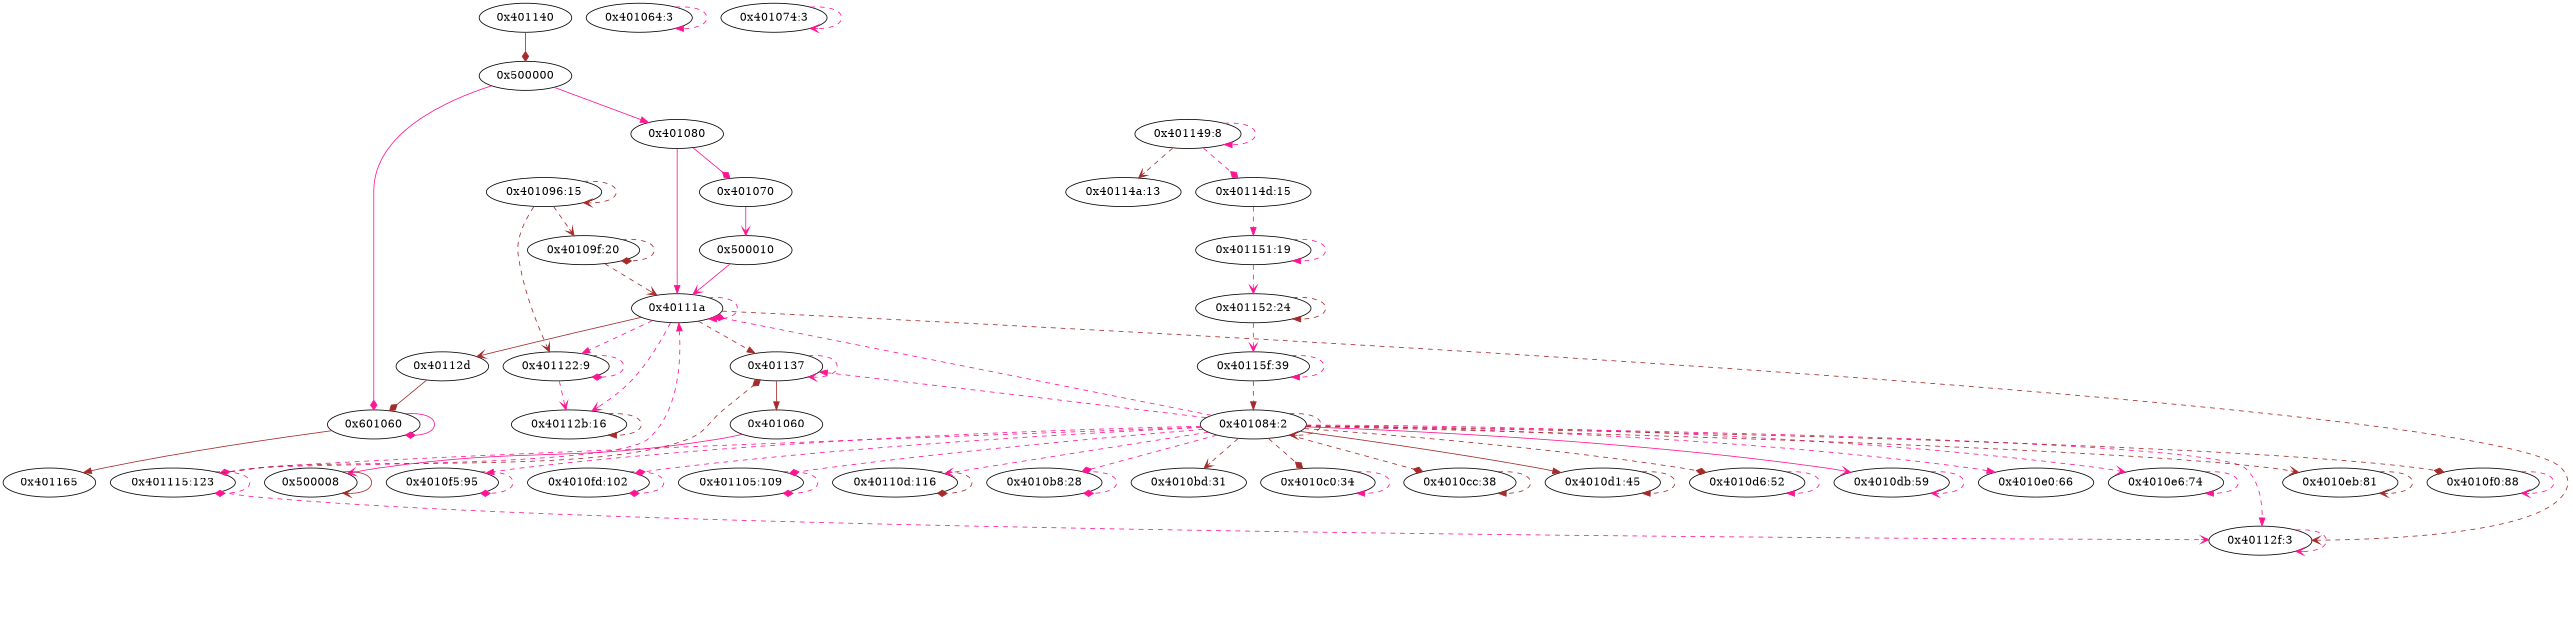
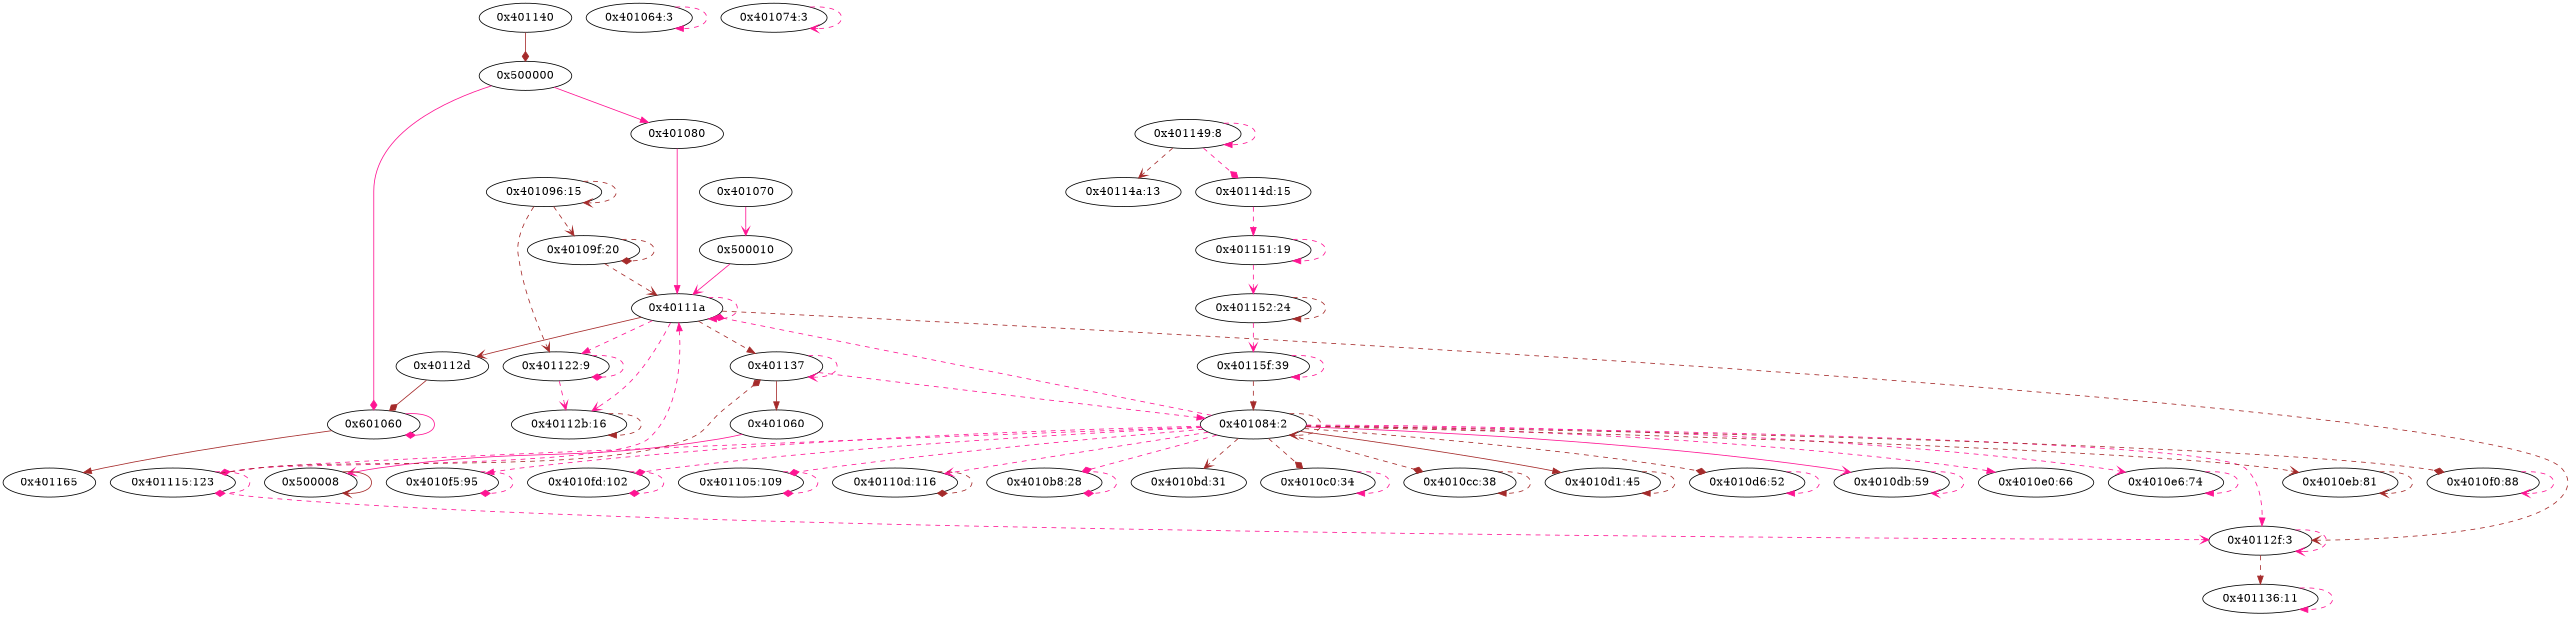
  digraph {
    edge [arrowhead=normal color=deeppink style=dashed type=data]
    n1 [label="0x401140"]
    n2 [label="0x500000"]
    n3 [label="0x401080"]
    n4 [label="0x601060"]
    n5 [label="0x401070"]
    n6 [label="0x40111a"]
    n7 [label="0x401165"]
    n8 [label="0x500010"]
    n9 [label="0x40112d"]
    n10 [label="0x401137"]
    n11 [label="0x40112f:3"]
    n12 [label="0x401122:9"]
    n13 [label="0x40112b:16"]
    n14 [label="0x401060"]
+   n15 [label="0x401136:11"]
    n16 [label="0x500008"]
    n17 [label="0x401064:3"]
    n18 [label="0x401074:3"]
    n19 [label="0x401084:2"]
    n20 [label="0x4010b8:28"]
    n21 [label="0x4010bd:31"]
    n22 [label="0x4010c0:34"]
    n23 [label="0x4010cc:38"]
    n24 [label="0x4010d1:45"]
    n25 [label="0x4010d6:52"]
    n26 [label="0x4010db:59"]
    n27 [label="0x4010e0:66"]
    n28 [label="0x4010e6:74"]
    n29 [label="0x4010eb:81"]
    n30 [label="0x4010f0:88"]
    n31 [label="0x4010f5:95"]
    n32 [label="0x4010fd:102"]
    n33 [label="0x401105:109"]
    n34 [label="0x40110d:116"]
    n35 [label="0x401115:123"]
    n36 [label="0x40109f:20"]
    n37 [label="0x401096:15"]
    n38 [label="0x401149:8"]
    n39 [label="0x40114a:13"]
    n40 [label="0x40114d:15"]
    n41 [label="0x401151:19"]
    n42 [label="0x401152:24"]
    n43 [label="0x40115f:39"]
    n1 -> n2 [arrowhead=diamond color=brown style=solid type=control]
    n2 -> n3 [style=solid type=control]
    n2 -> n4 [arrowhead=diamond style=solid type=control]
-   n3 -> n5 [arrowhead=diamond style=solid type=control]
    n3 -> n6 [style=solid type=control]
    n4 -> n4 [arrowhead=diamond style=solid type=control]
    n4 -> n7 [color=brown style=solid type=control]
    n5 -> n8 [arrowhead=vee style=solid type=control]
    n6 -> n6
    n6 -> n9 [arrowhead=vee color=brown style=solid type=control]
    n6 -> n10 [color=brown]
    n6 -> n11 [arrowhead=vee color=brown]
    n6 -> n12
    n6 -> n13 [arrowhead=vee]
    n8 -> n6 [arrowhead=vee style=solid type=control]
    n9 -> n4 [arrowhead=diamond color=brown style=solid type=control]
    n10 -> n10 [arrowhead=vee]
    n10 -> n14 [color=brown style=solid type=control]
    n11 -> n11 [arrowhead=vee]
+   n11 -> n15 [color=brown]
    n12 -> n12 [arrowhead=diamond]
    n12 -> n13 [arrowhead=vee]
    n13 -> n13 [color=brown]
    n14 -> n16 [arrowhead=vee style=solid type=control]
+   n15 -> n15
    n16 -> n16 [arrowhead=vee color=brown style=solid type=control]
    n17 -> n17
    n18 -> n18 [arrowhead=vee]
    n19 -> n6 [arrowhead=diamond]
-   n19 -> n10
+   n10 -> n19
    n19 -> n11
    n19 -> n19 [arrowhead=vee color=brown]
    n19 -> n20 [arrowhead=diamond]
    n19 -> n21 [arrowhead=vee color=brown]
    n19 -> n22 [arrowhead=diamond color=brown]
    n19 -> n23 [arrowhead=diamond color=brown]
    n19 -> n24 [color=brown style=solid]
    n19 -> n25 [arrowhead=diamond color=brown]
    n19 -> n26 [arrowhead=vee style=solid]
    n19 -> n27
    n19 -> n28 [arrowhead=vee]
    n19 -> n29 [arrowhead=vee color=brown]
    n19 -> n30 [arrowhead=diamond color=brown]
    n19 -> n31
    n19 -> n32 [arrowhead=diamond]
    n19 -> n33 [arrowhead=diamond]
    n19 -> n34 [arrowhead=vee]
    n19 -> n35 [arrowhead=diamond]
    n20 -> n20 [arrowhead=diamond]
    n22 -> n22
    n23 -> n23 [color=brown]
    n24 -> n24 [color=brown]
    n25 -> n25
    n26 -> n26 [arrowhead=vee]
    n28 -> n28
    n29 -> n29 [arrowhead=vee color=brown]
    n30 -> n30 [arrowhead=vee]
    n31 -> n31 [arrowhead=diamond]
    n32 -> n32 [arrowhead=diamond]
    n33 -> n33 [arrowhead=diamond]
    n34 -> n34 [arrowhead=diamond color=brown]
    n35 -> n6
    n35 -> n10 [arrowhead=diamond color=brown]
    n35 -> n11 [arrowhead=vee]
    n35 -> n35 [arrowhead=diamond]
    n36 -> n6 [arrowhead=vee color=brown]
    n36 -> n36 [arrowhead=diamond color=brown]
    n37 -> n12 [arrowhead=vee color=brown]
    n37 -> n36 [arrowhead=vee color=brown]
    n37 -> n37 [arrowhead=vee color=brown]
    n38 -> n38
    n38 -> n39 [arrowhead=vee color=brown]
    n38 -> n40 [arrowhead=diamond]
    n40 -> n41
    n41 -> n41
    n41 -> n42 [arrowhead=vee]
    n42 -> n42 [color=brown]
    n42 -> n43 [arrowhead=vee]
    n43 -> n19 [color=brown]
    n43 -> n43
  }
